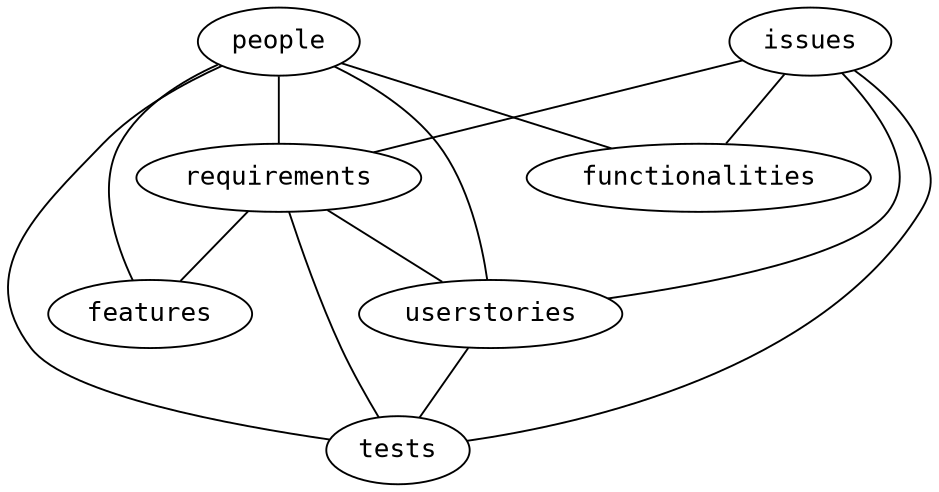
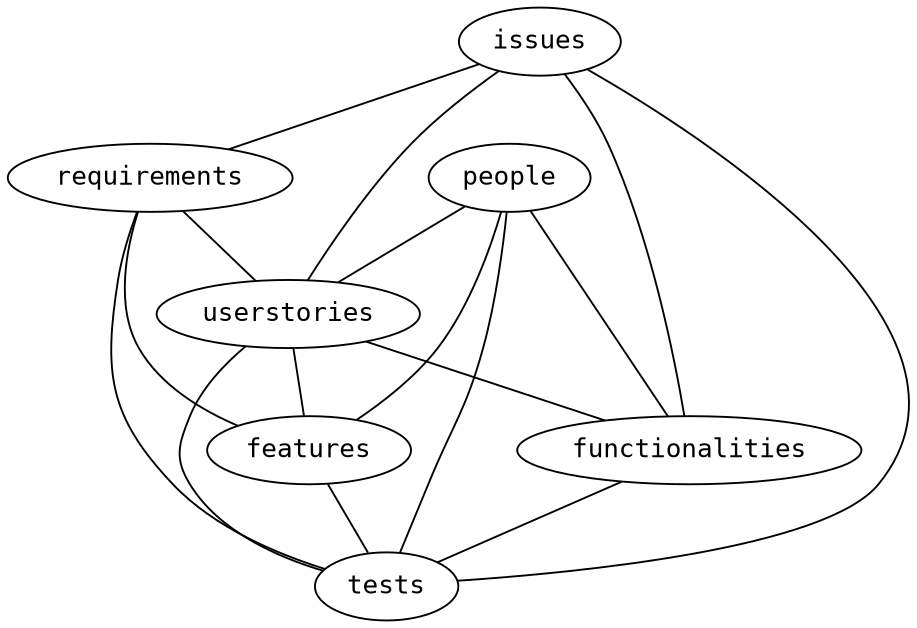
  graph {
    fontname="DejaVu Sans Mono"
    node [fontname="DejaVu Sans Mono"]
    edge [fontname="DejaVu Sans Mono"]
    requirements
    features
    userstories
    tests
    functionalities
    people
    issues
    requirements -- features
    requirements -- userstories
    requirements -- tests
+   features -- tests
+   userstories -- features
    userstories -- tests
-   people -- requirements
+   userstories -- functionalities
+   functionalities -- tests
    people -- features
    people -- userstories
    people -- tests
    people -- functionalities
    issues -- requirements
    issues -- userstories
    issues -- tests
    issues -- functionalities
  }
